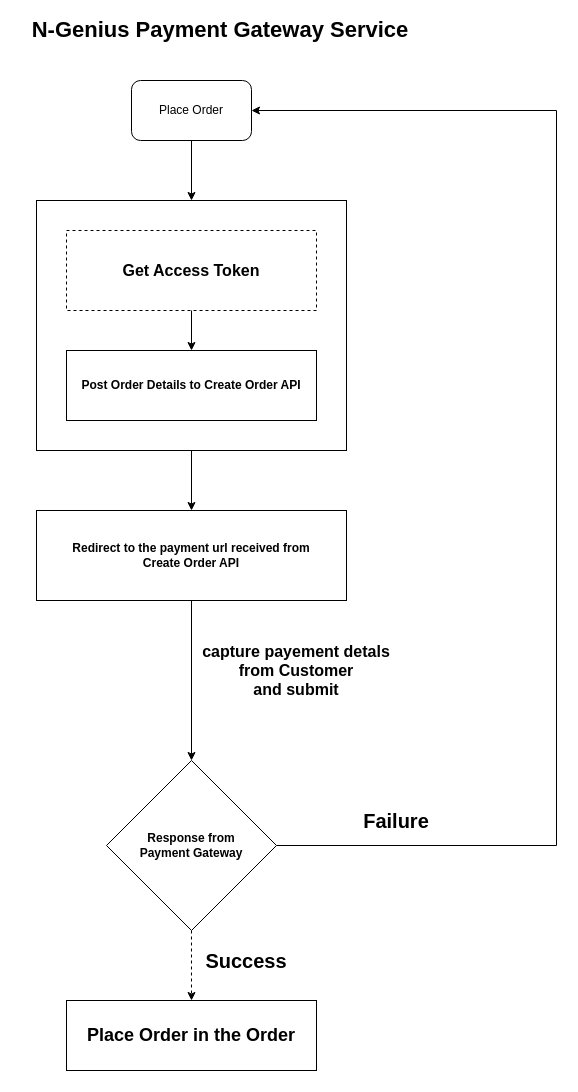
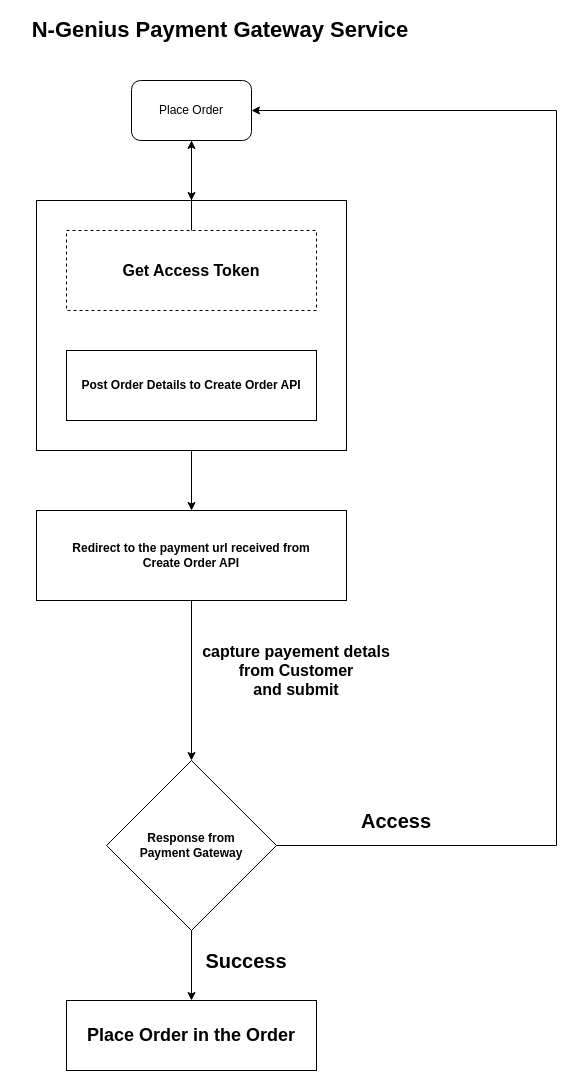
  <mxCell id="0" />
  <mxCell id="1" parent="0" />
  <mxCell id="2" value="&lt;font style=&quot;font-size: 22px&quot;&gt;&lt;b&gt;N-Genius Payment Gateway Service&lt;br&gt;&lt;/b&gt;&lt;/font&gt;" style="text;html=1;strokeColor=none;fillColor=none;align=center;verticalAlign=middle;whiteSpace=wrap;rounded=0;" vertex="1" parent="1"><mxGeometry x="20" y="20" width="400" height="20" as="geometry" /></mxCell>
  <mxCell id="3" value="" style="group" vertex="1" connectable="0" parent="1"><mxGeometry x="36" y="200" width="310" height="250" as="geometry" /></mxCell>
  <mxCell id="4" value="" style="rounded=0;whiteSpace=wrap;html=1;" vertex="1" parent="3"><mxGeometry width="310" height="250" as="geometry" /></mxCell>
  <mxCell id="5" value="&lt;font style=&quot;font-size: 16px&quot;&gt;&lt;b&gt;Get Access Token&lt;br&gt;&lt;/b&gt;&lt;/font&gt;" style="rounded=0;whiteSpace=wrap;html=1;dashed=1;" vertex="1" parent="3"><mxGeometry x="30" y="30" width="250" height="80" as="geometry" /></mxCell>
  <mxCell id="6" value="&lt;b&gt;Post Order Details to Create Order API&lt;br&gt;&lt;/b&gt;" style="rounded=0;whiteSpace=wrap;html=1;" vertex="1" parent="3"><mxGeometry x="30" y="150" width="250" height="70" as="geometry" /></mxCell>
- <mxCell id="7" style="edgeStyle=orthogonalEdgeStyle;rounded=0;orthogonalLoop=1;jettySize=auto;html=1;" edge="1" parent="3" source="5" target="6"><mxGeometry relative="1" as="geometry" /></mxCell>
+ <mxCell id="7" style="edgeStyle=orthogonalEdgeStyle;rounded=0;orthogonalLoop=1;jettySize=auto;html=1;" edge="1" parent="3" source="5" target="18"><mxGeometry relative="1" as="geometry" /></mxCell>
  <mxCell id="8" style="edgeStyle=orthogonalEdgeStyle;rounded=0;orthogonalLoop=1;jettySize=auto;html=1;entryX=0.5;entryY=0;entryDx=0;entryDy=0;" edge="1" parent="1" source="9" target="13"><mxGeometry relative="1" as="geometry" /></mxCell>
  <mxCell id="9" value="&lt;div&gt;&lt;b&gt;Redirect to the payment url received from &lt;br&gt;&lt;/b&gt;&lt;/div&gt;&lt;div&gt;&lt;b&gt;Create Order API&lt;/b&gt;&lt;/div&gt;" style="rounded=0;whiteSpace=wrap;html=1;" vertex="1" parent="1"><mxGeometry x="36" y="510" width="310" height="90" as="geometry" /></mxCell>
  <mxCell id="10" style="edgeStyle=orthogonalEdgeStyle;rounded=0;orthogonalLoop=1;jettySize=auto;html=1;entryX=0.5;entryY=0;entryDx=0;entryDy=0;" edge="1" parent="1" source="4" target="9"><mxGeometry relative="1" as="geometry" /></mxCell>
- <mxCell id="11" style="edgeStyle=orthogonalEdgeStyle;rounded=0;orthogonalLoop=1;jettySize=auto;html=1;entryX=0.5;entryY=0;entryDx=0;entryDy=0;dashed=1;" edge="1" parent="1" source="13" target="15"><mxGeometry relative="1" as="geometry" /></mxCell>
+ <mxCell id="11" style="edgeStyle=orthogonalEdgeStyle;rounded=0;orthogonalLoop=1;jettySize=auto;html=1;entryX=0.5;entryY=0;entryDx=0;entryDy=0;" edge="1" parent="1" source="13" target="15"><mxGeometry relative="1" as="geometry" /></mxCell>
  <mxCell id="12" style="edgeStyle=orthogonalEdgeStyle;rounded=0;orthogonalLoop=1;jettySize=auto;html=1;entryX=1;entryY=0.5;entryDx=0;entryDy=0;" edge="1" parent="1" source="13" target="18"><mxGeometry relative="1" as="geometry"><mxPoint x="536" y="110" as="targetPoint" /><Array as="points"><mxPoint x="556" y="845" /><mxPoint x="556" y="110" /></Array></mxGeometry></mxCell>
  <mxCell id="13" value="&lt;div&gt;&lt;b&gt;Response from &lt;br&gt;&lt;/b&gt;&lt;/div&gt;&lt;div&gt;&lt;b&gt;Payment Gateway&lt;br&gt;&lt;/b&gt;&lt;/div&gt;" style="rhombus;whiteSpace=wrap;html=1;" vertex="1" parent="1"><mxGeometry x="106" y="760" width="170" height="170" as="geometry" /></mxCell>
  <mxCell id="14" value="&lt;font style=&quot;font-size: 16px&quot;&gt;&lt;b&gt;&lt;font style=&quot;font-size: 16px&quot;&gt;capture payement detals from Customer &lt;br&gt;&lt;/font&gt;and submit&lt;br&gt;&lt;/b&gt;&lt;/font&gt;" style="text;html=1;strokeColor=none;fillColor=none;align=center;verticalAlign=middle;whiteSpace=wrap;rounded=0;" vertex="1" parent="1"><mxGeometry x="196" y="660" width="200" height="20" as="geometry" /></mxCell>
  <mxCell id="15" value="&lt;font style=&quot;font-size: 18px&quot;&gt;&lt;b&gt;Place Order in the Order&lt;br&gt;&lt;/b&gt;&lt;/font&gt;" style="rounded=0;whiteSpace=wrap;html=1;" vertex="1" parent="1"><mxGeometry x="66" y="1000" width="250" height="70" as="geometry" /></mxCell>
  <mxCell id="16" value="&lt;font style=&quot;font-size: 20px&quot;&gt;&lt;b&gt;Success&lt;/b&gt;&lt;/font&gt;" style="text;html=1;strokeColor=none;fillColor=none;align=center;verticalAlign=middle;whiteSpace=wrap;rounded=0;" vertex="1" parent="1"><mxGeometry x="146" y="950" width="200" height="20" as="geometry" /></mxCell>
  <mxCell id="17" style="edgeStyle=orthogonalEdgeStyle;rounded=0;orthogonalLoop=1;jettySize=auto;html=1;entryX=0.5;entryY=0;entryDx=0;entryDy=0;" edge="1" parent="1" source="18" target="4"><mxGeometry relative="1" as="geometry" /></mxCell>
  <mxCell id="18" value="Place Order" style="rounded=1;whiteSpace=wrap;html=1;" vertex="1" parent="1"><mxGeometry x="131" y="79.997" width="120" height="60" as="geometry" /></mxCell>
- <mxCell id="19" value="&lt;font style=&quot;font-size: 20px&quot;&gt;&lt;b&gt;Failure&lt;/b&gt;&lt;/font&gt;" style="text;html=1;strokeColor=none;fillColor=none;align=center;verticalAlign=middle;whiteSpace=wrap;rounded=0;" vertex="1" parent="1"><mxGeometry x="296" y="810" width="200" height="20" as="geometry" /></mxCell>
+ <mxCell id="19" value="&lt;font style=&quot;font-size: 20px&quot;&gt;&lt;b&gt;Access&lt;/b&gt;&lt;/font&gt;" style="text;html=1;strokeColor=none;fillColor=none;align=center;verticalAlign=middle;whiteSpace=wrap;rounded=0;" vertex="1" parent="1"><mxGeometry x="296" y="810" width="200" height="20" as="geometry" /></mxCell>
